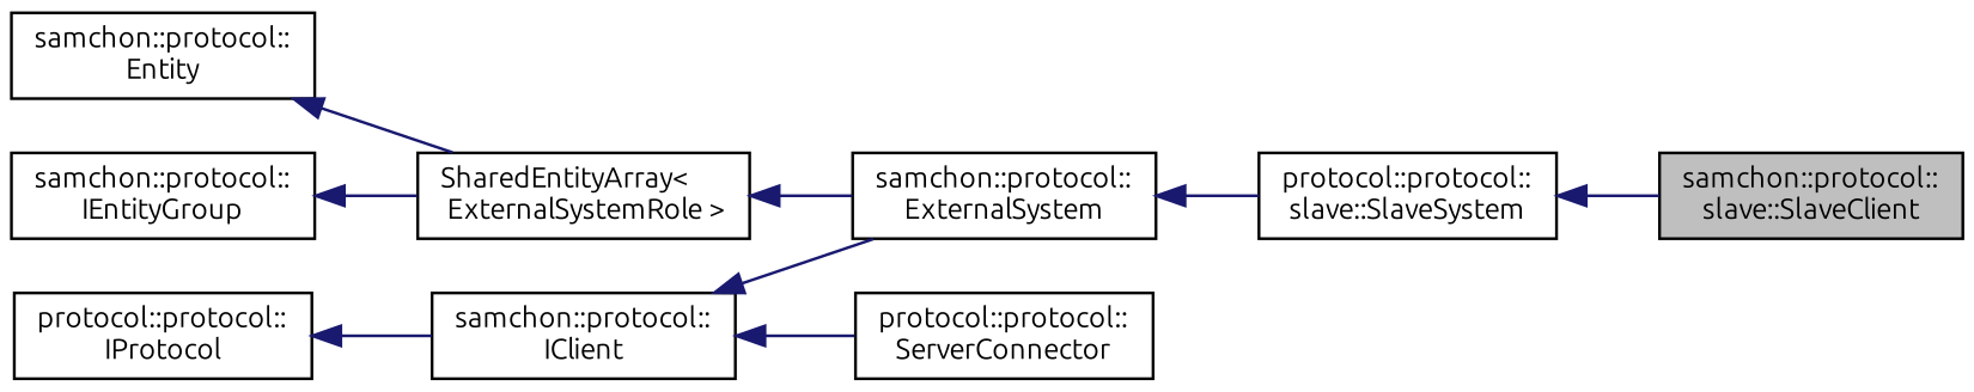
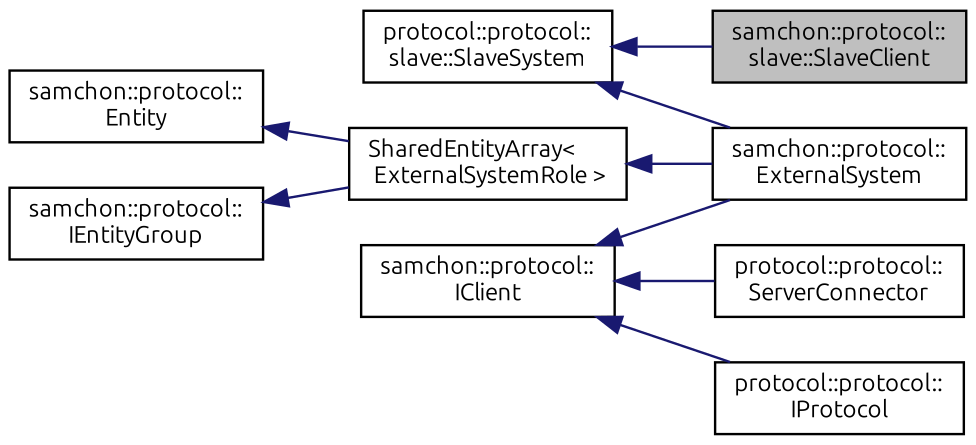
  digraph {
    fontname=Ubuntu
    rankdir=LR
    node [color=black fillcolor=white fontname=Ubuntu fontsize=10 shape=record style=filled]
    edge [color=midnightblue dir=back fontname=Ubuntu fontsize=10 labelfontname=Helvetica labelfontsize=10 style=solid]
    n1 [fillcolor=grey75 fontcolor=black height=0.2 label="samchon::protocol::\lslave::SlaveClient" width=0.4]
    n2 [height=0.2 label="protocol::protocol::\lslave::SlaveSystem" width=0.4]
    n3 [height=0.2 label="samchon::protocol::\lExternalSystem" width=0.4]
    n4 [height=0.2 label="SharedEntityArray\<\l ExternalSystemRole \>" width=0.4]
    n5 [height=0.2 label="samchon::protocol::\lEntity" width=0.4]
    n6 [height=0.2 label="samchon::protocol::\lIEntityGroup" width=0.4]
    n7 [height=0.2 label="samchon::protocol::\lIClient" width=0.4]
    n8 [height=0.2 label="protocol::protocol::\lServerConnector" width=0.4]
    n9 [height=0.2 label="protocol::protocol::\lIProtocol" width=0.4]
    n2 -> n1
-   n3 -> n2
+   n2 -> n3
    n4 -> n3
    n5 -> n4
    n6 -> n4
    n7 -> n3
    n7 -> n8
-   n9 -> n7
+   n7 -> n9
  }
